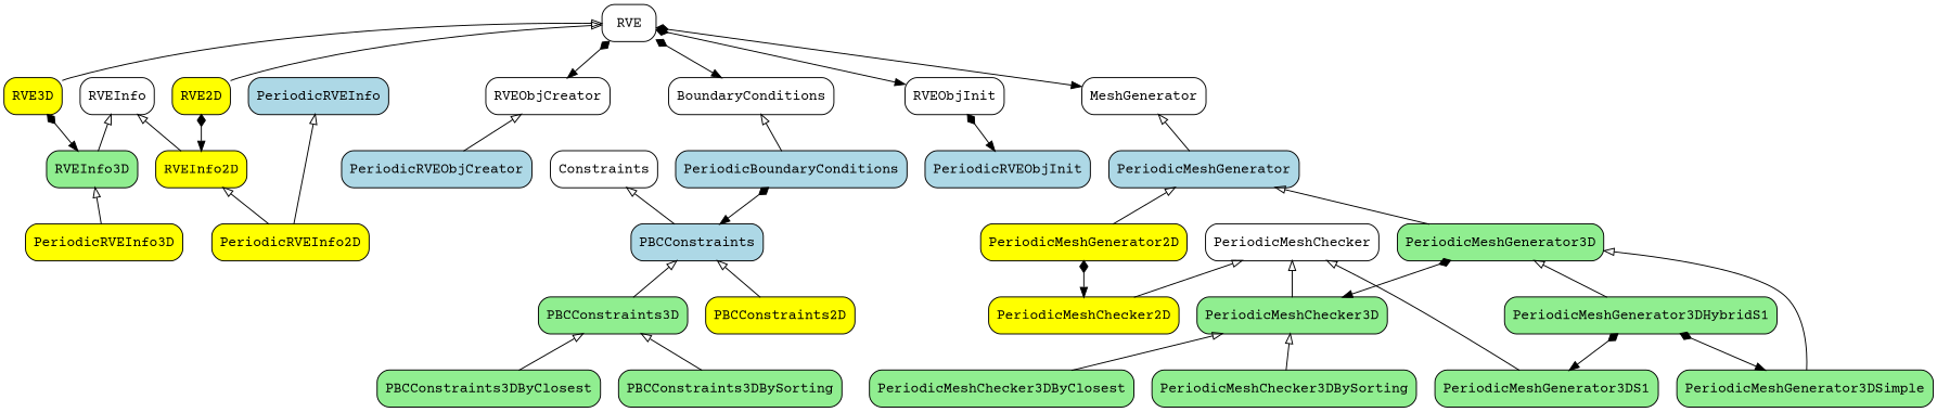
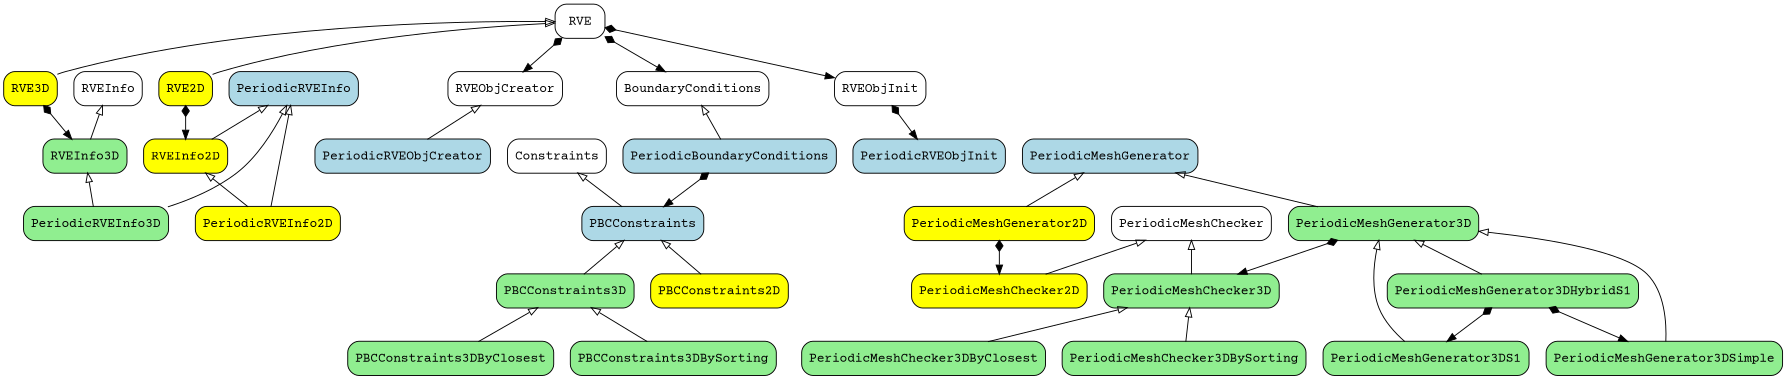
  digraph {
    fontname="Courier Prime"
    node [fontname="Courier Prime" shape=record style="rounded, filled" fillcolor=lightgreen]
    edge [arrowtail=empty dir=back fontname="Courier Prime" style=normal]
    n1 [label="{RVE}" style=rounded fillcolor=""]
    n2 [label="{BoundaryConditions}" style=rounded fillcolor=""]
-   n3 [label="{MeshGenerator}" style=rounded fillcolor=""]
    n4 [label=RVEObjCreator style=rounded fillcolor=""]
    n5 [label=RVEObjInit style=rounded fillcolor=""]
    n6 [fillcolor=yellow label="{RVE2D}"]
    n7 [fillcolor=yellow label="{RVE3D}"]
    n8 [fillcolor=lightblue label="{PeriodicBoundaryConditions}"]
    n9 [fillcolor=lightblue label="{PeriodicMeshGenerator}"]
    n10 [fillcolor=lightblue label="{PeriodicRVEObjCreator}"]
    n11 [fillcolor=lightblue label=PeriodicRVEObjInit]
    n12 [fillcolor=yellow label="{RVEInfo2D}"]
    n13 [label="{RVEInfo3D}"]
    n14 [fillcolor=lightblue label="{PBCConstraints}"]
    n15 [fillcolor=yellow label="{PeriodicMeshGenerator2D}"]
    n16 [label="{PeriodicMeshGenerator3D}"]
    n17 [label="{PeriodicMeshChecker}" style=rounded fillcolor=""]
    n18 [fillcolor=yellow label="{PeriodicMeshChecker2D}"]
    n19 [label="{PeriodicMeshChecker3D}"]
    n20 [label="{PeriodicMeshChecker3DByClosest}"]
    n21 [label="{PeriodicMeshChecker3DBySorting}"]
    n22 [label="{Constraints}" style=rounded fillcolor=""]
    n23 [fillcolor=yellow label="{PBCConstraints2D}"]
    n24 [label="{PBCConstraints3D}"]
    n25 [label="{RVEInfo}" style=rounded fillcolor=""]
    n26 [fillcolor=yellow label="{PeriodicRVEInfo2D}"]
-   n27 [fillcolor=yellow label="{PeriodicRVEInfo3D}"]
+   n27 [label="{PeriodicRVEInfo3D}"]
    n28 [label="{PBCConstraints3DByClosest}"]
    n29 [label="{PBCConstraints3DBySorting}"]
    n30 [label="{PeriodicMeshGenerator3DSimple}"]
    n31 [label="{PeriodicMeshGenerator3DS1}"]
    n32 [label="{PeriodicMeshGenerator3DHybridS1}"]
    n33 [fillcolor=lightblue label="{PeriodicRVEInfo}"]
    n1 -> n2 [arrowhead=normal arrowtail=diamond dir=both]
-   n1 -> n3 [arrowhead=normal arrowtail=diamond dir=both]
    n1 -> n4 [arrowhead=normal arrowtail=diamond dir=both]
    n1 -> n5 [arrowhead=normal arrowtail=diamond dir=both]
    n1 -> n6
    n1 -> n7
    n2 -> n8
-   n3 -> n9
    n4 -> n10
    n5 -> n11 [arrowhead=normal arrowtail=diamond dir=both]
    n6 -> n12 [arrowhead=normal arrowtail=diamond dir=both]
    n7 -> n13 [arrowhead=normal arrowtail=diamond dir=both]
    n8 -> n14 [arrowhead=normal arrowtail=diamond dir=both]
    n9 -> n15
    n9 -> n16
    n12 -> n26
    n13 -> n27
    n14 -> n23
    n14 -> n24
    n15 -> n18 [arrowhead=normal arrowtail=diamond dir=both]
    n16 -> n19 [arrowhead=normal arrowtail=diamond dir=both]
    n16 -> n30
-   n17 -> n31
+   n16 -> n31
    n16 -> n32
    n17 -> n18
    n17 -> n19
    n19 -> n20
    n19 -> n21
    n22 -> n14
    n24 -> n28
    n24 -> n29
-   n25 -> n12
+   n33 -> n12
    n25 -> n13
    n32 -> n30 [arrowhead=normal arrowtail=diamond dir=both]
    n32 -> n31 [arrowhead=normal arrowtail=diamond dir=both]
    n33 -> n26
+   n33 -> n27
  }
